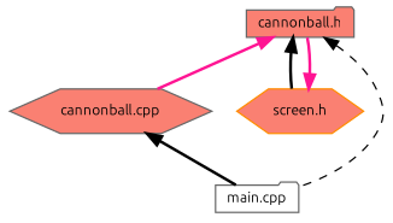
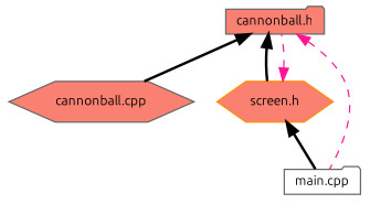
  digraph {
    fontname=Ubuntu
    node [color=gray40 fillcolor=salmon fontname=Ubuntu fontsize=10 shape=folder style=filled]
    edge [color=deeppink dir=back fontname=Ubuntu fontsize=10 labelfontname=Helvetica labelfontsize=10 style=bold]
    n1 [fontcolor=black height=0.2 label="cannonball.h" width=0.4]
    n2 [height=0.2 label="cannonball.cpp" shape=hexagon width=0.4]
    n3 [color=darkorange height=0.2 label="screen.h" shape=hexagon width=0.4]
    n4 [fillcolor=white height=0.2 label="main.cpp" width=0.4]
-   n1 -> n2
+   n1 -> n2 [color=black]
    n1 -> n3 [color=black]
-   n1 -> n4 [color=black style=dashed]
-   n3 -> n1
-   n2 -> n4 [color=black]
+   n1 -> n4 [style=dashed]
+   n3 -> n1 [style=dashed]
+   n3 -> n4 [color=black]
  }
